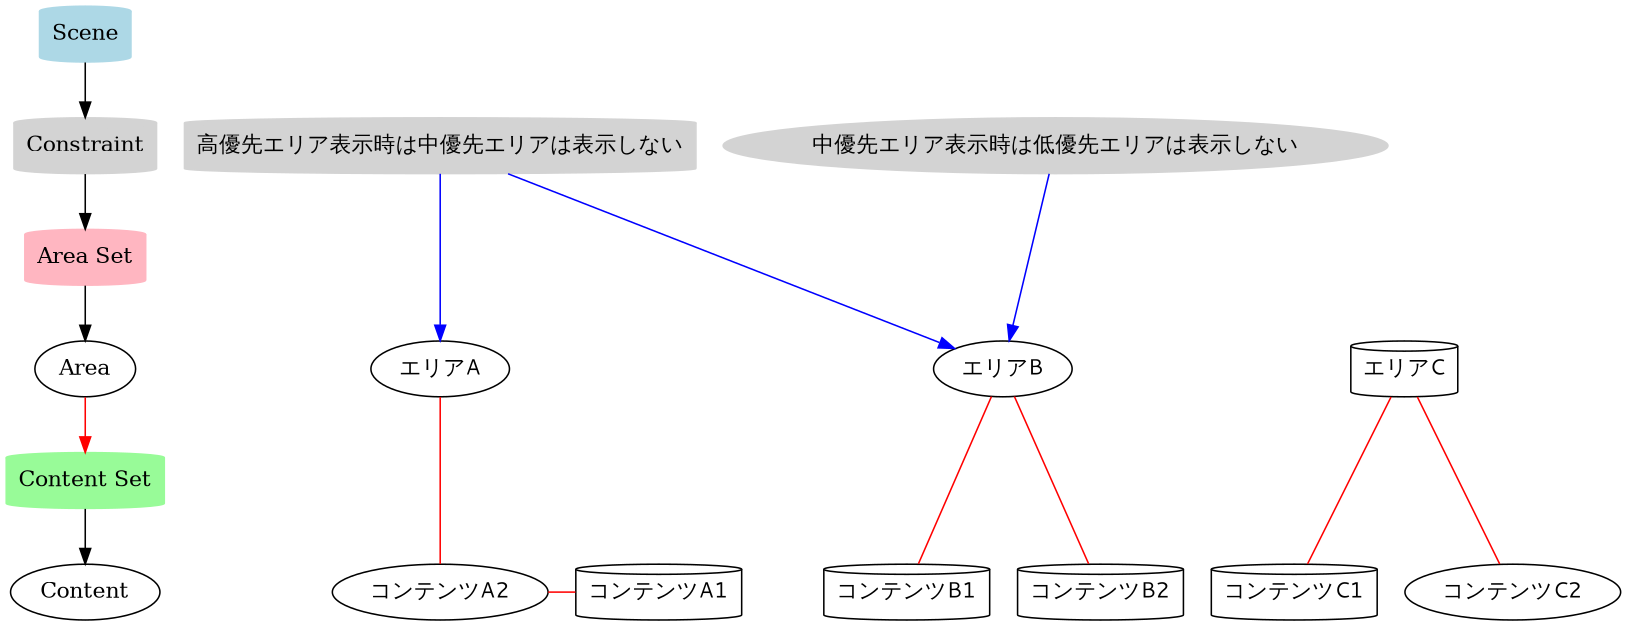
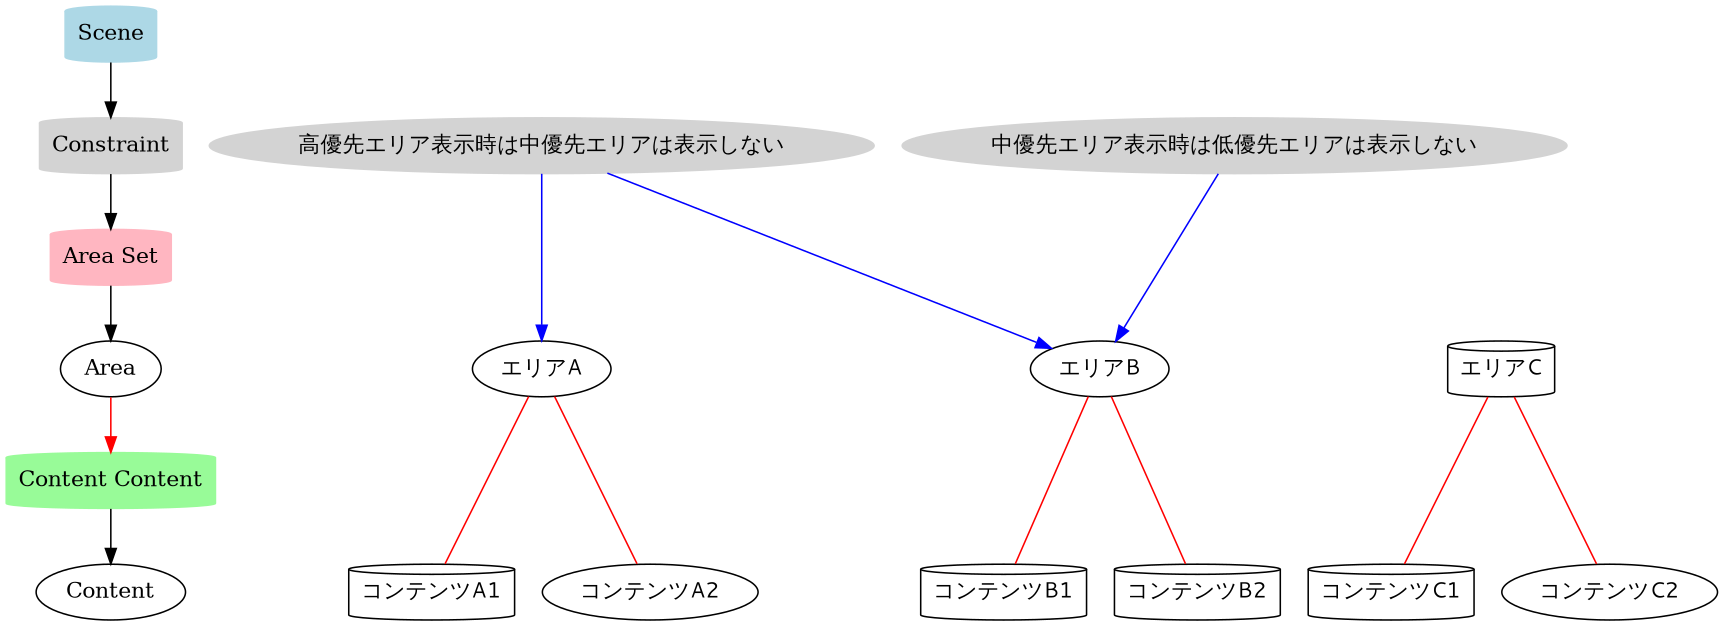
  digraph {
    clusterrank=global
    rankdir=TB
    node [shape=cylinder fontname="Meiryo UI"]
    edge [color=red]
    Area [shape=ellipse fontname=""]
    n2 [label="エリアA" shape=ellipse]
    n3 [label="エリアB" shape=ellipse]
    n4 [label="エリアC"]
    Content [shape=ellipse fontname=""]
    n6 [label="コンテンツA1"]
    n7 [label="コンテンツB1"]
    n8 [label="コンテンツC1"]
    n9 [label="コンテンツA2" shape=ellipse]
    n10 [label="コンテンツB2"]
    n11 [label="コンテンツC2" shape=ellipse]
    Constraint [color=lightgrey style=filled fontname=""]
-   n13 [color=lightgrey label="高優先エリア表示時は中優先エリアは表示しない" style=filled]
+   n13 [color=lightgrey label="高優先エリア表示時は中優先エリアは表示しない" shape=ellipse style=filled]
    n14 [color=lightgrey label="中優先エリア表示時は低優先エリアは表示しない" shape=ellipse style=filled]
    "Area Set" [color=lightpink style=filled fontname=""]
-   "Content Set" [color=palegreen style=filled fontname=""]
+   "Content Set" [color=palegreen style=filled label="Content Content" fontname=""]
    Scene [color=lightblue style=filled fontname=""]
    subgraph sub_1 {
      rank=same
      Area
      n2
      n3
      n4
    }
    subgraph sub_2 {
      rank=same
      Content
      n6
      n7
      n8
      n9
      n10
      n11
    }
    subgraph sub_3 {
      rank=same
      Constraint
      n13
      n14
    }
    subgraph sub_4 {
      rank=same
      Constraint
    }
    subgraph sub_5 {
      rank=same
      Constraint
    }
    subgraph sub_6 {
      "Area Set"
    }
    subgraph sub_7 {
      "Content Set"
    }
    subgraph sub_8 {
      rank=same
      Scene
    }
    Area -> "Content Set"
-   n9 -> n6 [dir=none]
+   n2 -> n6 [dir=none]
    n2 -> n9 [dir=none]
    n3 -> n7 [dir=none]
    n3 -> n10 [dir=none]
    n4 -> n8 [dir=none]
    n4 -> n11 [dir=none]
    Constraint -> "Area Set" [color=""]
    n13 -> n2 [color=blue]
    n13 -> n3 [color=blue]
    n14 -> n3 [color=blue]
    "Area Set" -> Area [color=""]
    "Content Set" -> Content [color=""]
    Scene -> Constraint [color=""]
  }
